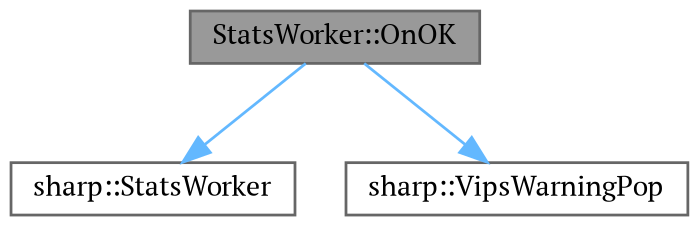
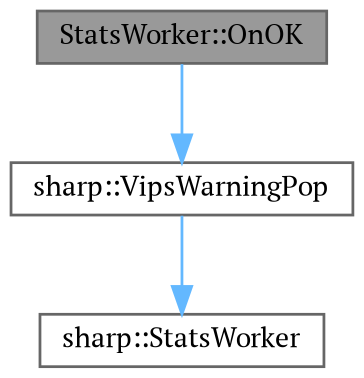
  digraph {
    fontname="PT Serif"
    rankdir=TB
    node [color=grey40 fillcolor=white fontname="PT Serif" fontsize=10 shape=box style=filled]
    edge [color=steelblue1 fontname="PT Serif" fontsize=10 labelfontname=Helvetica labelfontsize=10 style=solid]
    n1 [color=gray40 fillcolor=grey60 fontcolor=black height=0.2 label="StatsWorker::OnOK" width=0.4]
    n2 [height=0.2 label="sharp::StatsWorker" width=0.4]
    n3 [height=0.2 label="sharp::VipsWarningPop" width=0.4]
-   n1 -> n2
+   n3 -> n2
    n1 -> n3
  }
